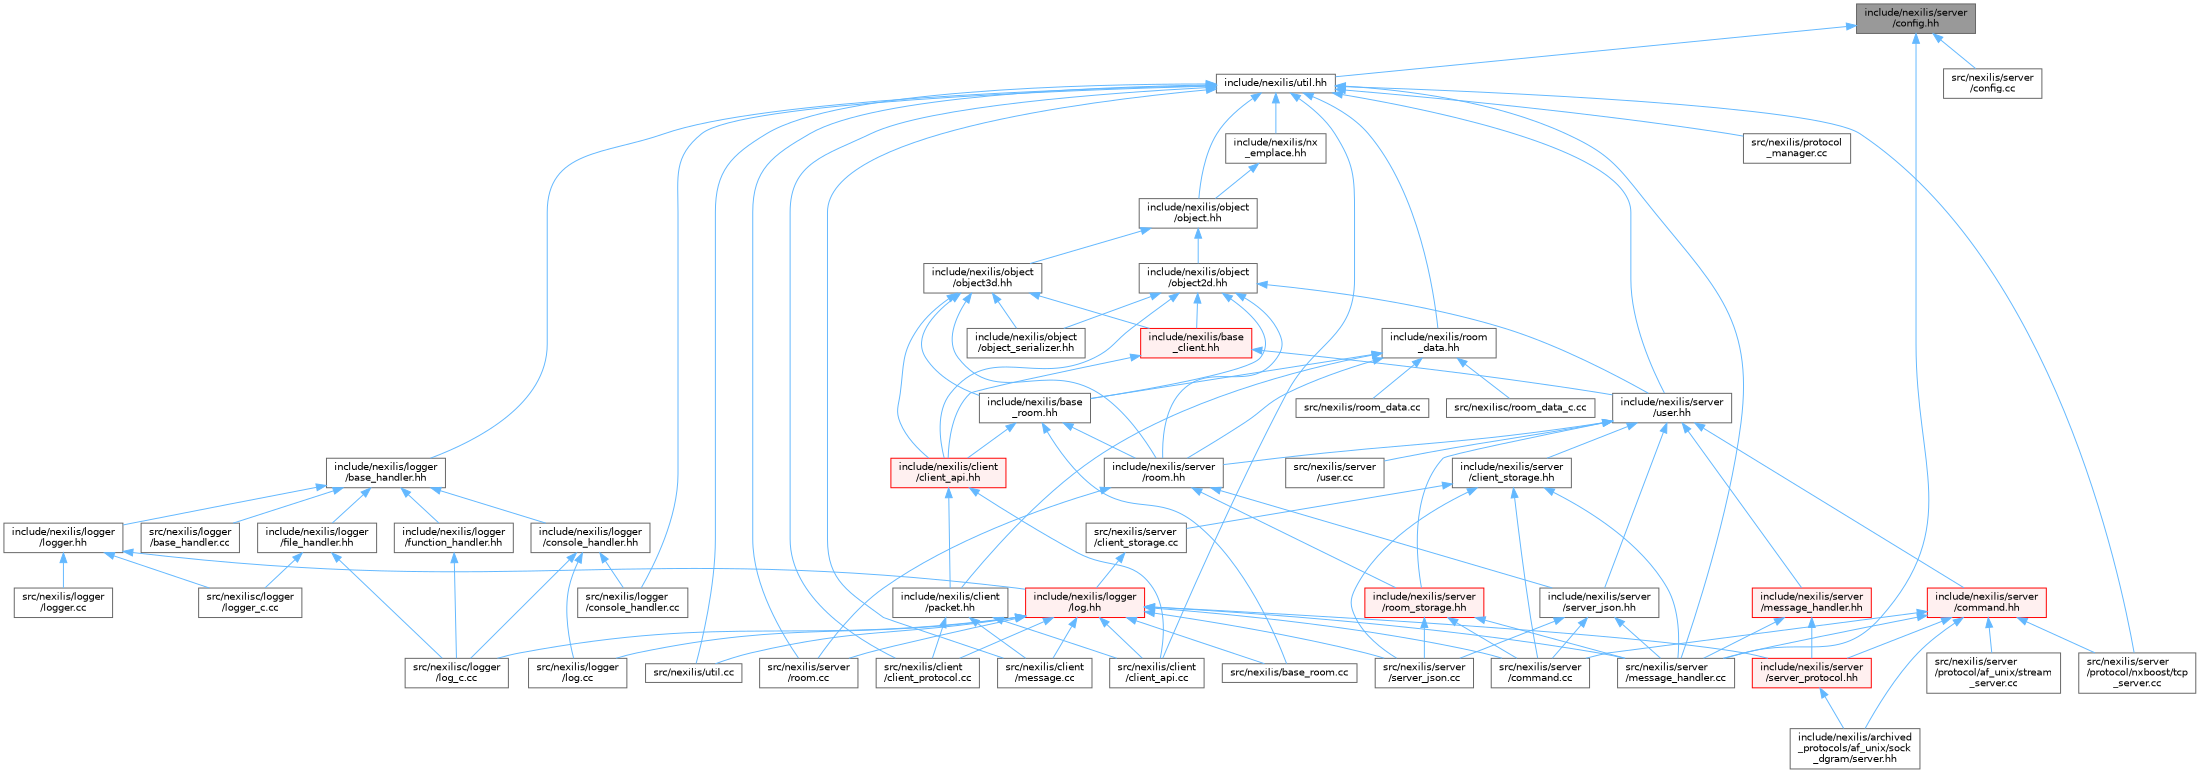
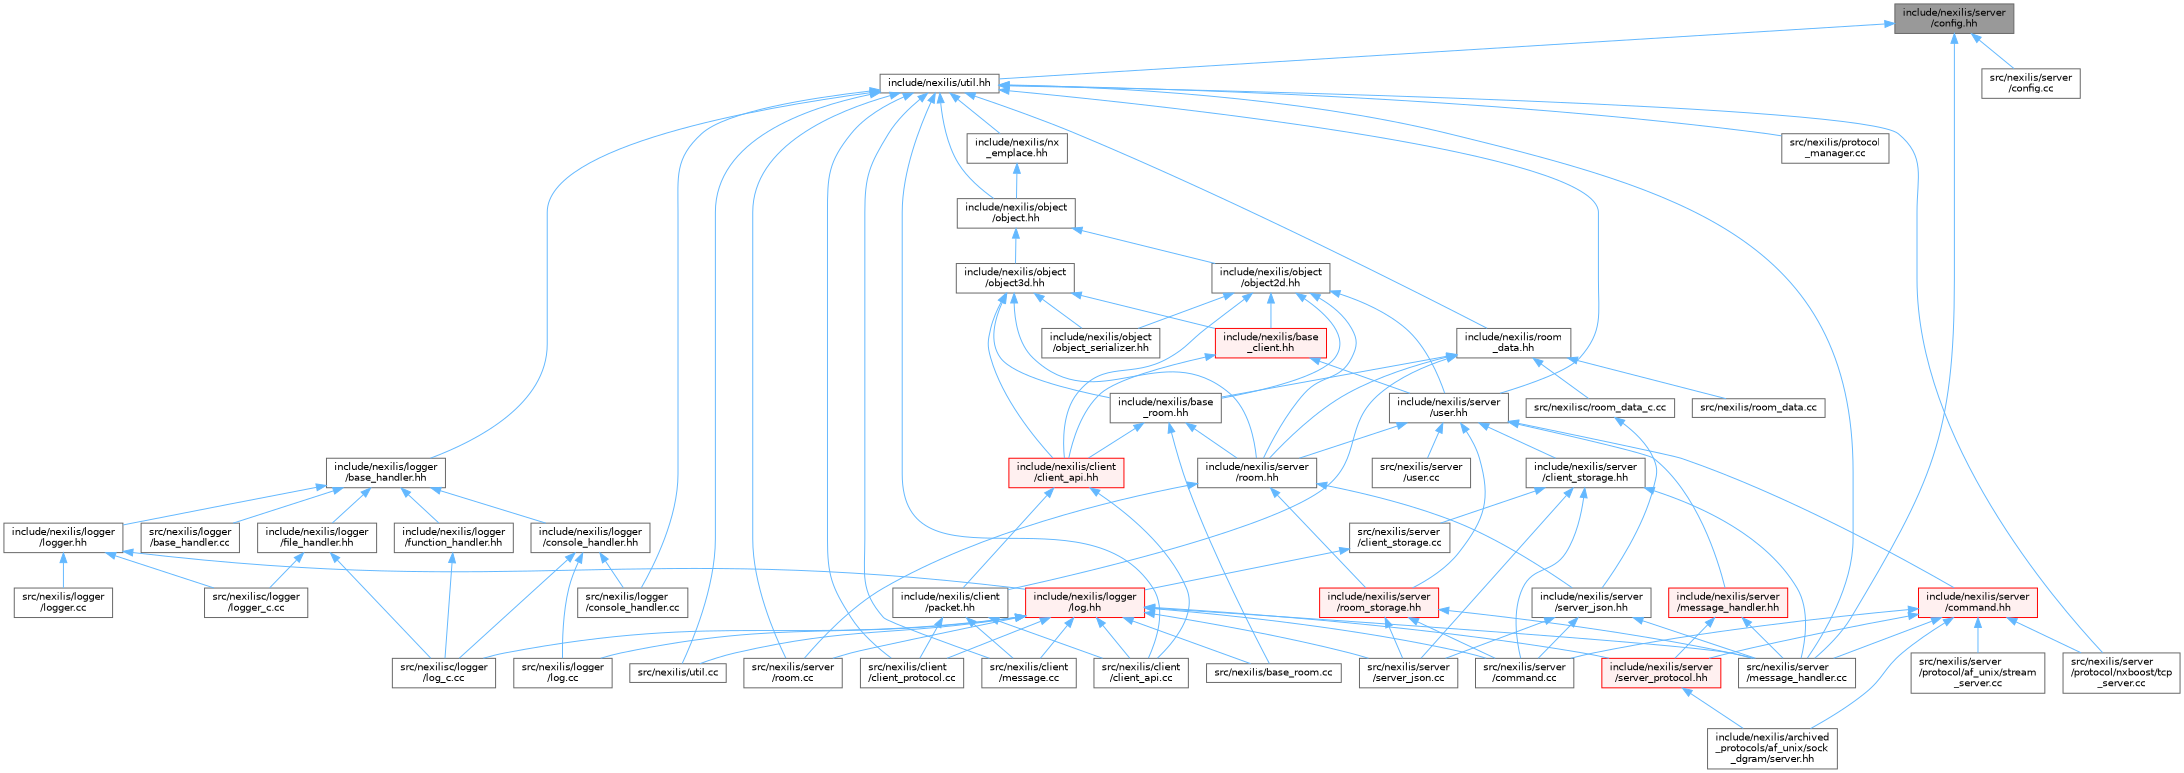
  digraph {
    node [color=grey40 fillcolor=white fontname=Helvetica fontsize=10 shape=box style=filled]
    edge [color=steelblue1 dir=back fontname=Helvetica fontsize=10 labelfontname=Helvetica labelfontsize=10 style=solid]
    n1 [color=gray40 fillcolor=grey60 fontcolor=black height=0.2 label="include/nexilis/server\l/config.hh" width=0.4]
    n2 [height=0.2 label="include/nexilis/util.hh" width=0.4]
    n3 [height=0.2 label="src/nexilis/server\l/message_handler.cc" width=0.4]
    n4 [height=0.2 label="src/nexilis/server\l/config.cc" width=0.4]
    n5 [height=0.2 label="include/nexilis/logger\l/base_handler.hh" width=0.4]
    n6 [height=0.2 label="src/nexilis/logger\l/console_handler.cc" width=0.4]
    n7 [height=0.2 label="src/nexilis/client\l/client_api.cc" width=0.4]
    n8 [height=0.2 label="src/nexilis/client\l/client_protocol.cc" width=0.4]
    n9 [height=0.2 label="src/nexilis/client\l/message.cc" width=0.4]
    n10 [height=0.2 label="src/nexilis/server\l/room.cc" width=0.4]
    n11 [height=0.2 label="src/nexilis/util.cc" width=0.4]
    n12 [height=0.2 label="include/nexilis/nx\l_emplace.hh" width=0.4]
    n13 [height=0.2 label="include/nexilis/object\l/object.hh" width=0.4]
    n14 [height=0.2 label="include/nexilis/server\l/user.hh" width=0.4]
    n15 [height=0.2 label="src/nexilis/server\l/protocol/nxboost/tcp\l_server.cc" width=0.4]
    n16 [height=0.2 label="include/nexilis/room\l_data.hh" width=0.4]
    n17 [height=0.2 label="src/nexilis/protocol\l_manager.cc" width=0.4]
    n18 [height=0.2 label="include/nexilis/logger\l/console_handler.hh" width=0.4]
    n19 [height=0.2 label="include/nexilis/logger\l/file_handler.hh" width=0.4]
    n20 [height=0.2 label="include/nexilis/logger\l/function_handler.hh" width=0.4]
    n21 [height=0.2 label="include/nexilis/logger\l/logger.hh" width=0.4]
    n22 [height=0.2 label="src/nexilis/logger\l/base_handler.cc" width=0.4]
    n23 [height=0.2 label="include/nexilis/object\l/object2d.hh" width=0.4]
    n24 [height=0.2 label="include/nexilis/object\l/object3d.hh" width=0.4]
    n25 [height=0.2 label="include/nexilis/server\l/room.hh" width=0.4]
    n26 [height=0.2 label="include/nexilis/server\l/client_storage.hh" width=0.4]
    n27 [color=red fillcolor="#FFF0F0" height=0.2 label="include/nexilis/server\l/command.hh" width=0.4]
    n28 [color=red fillcolor="#FFF0F0" height=0.2 label="include/nexilis/server\l/message_handler.hh" width=0.4]
    n29 [color=red fillcolor="#FFF0F0" height=0.2 label="include/nexilis/server\l/room_storage.hh" width=0.4]
    n30 [height=0.2 label="include/nexilis/server\l/server_json.hh" width=0.4]
    n31 [height=0.2 label="src/nexilis/server\l/user.cc" width=0.4]
    n32 [height=0.2 label="include/nexilis/base\l_room.hh" width=0.4]
    n33 [height=0.2 label="include/nexilis/client\l/packet.hh" width=0.4]
    n34 [height=0.2 label="src/nexilis/room_data.cc" width=0.4]
    n35 [height=0.2 label="src/nexilisc/room_data_c.cc" width=0.4]
    n36 [height=0.2 label="src/nexilis/logger\l/log.cc" width=0.4]
    n37 [height=0.2 label="src/nexilisc/logger\l/log_c.cc" width=0.4]
    n38 [height=0.2 label="src/nexilisc/logger\l/logger_c.cc" width=0.4]
    n39 [color=red fillcolor="#FFF0F0" height=0.2 label="include/nexilis/logger\l/log.hh" width=0.4]
    n40 [height=0.2 label="src/nexilis/logger\l/logger.cc" width=0.4]
    n41 [color=red fillcolor="#FFF0F0" height=0.2 label="include/nexilis/server\l/server_protocol.hh" width=0.4]
    n42 [height=0.2 label="src/nexilis/base_room.cc" width=0.4]
    n43 [height=0.2 label="src/nexilis/server\l/command.cc" width=0.4]
    n44 [height=0.2 label="src/nexilis/server\l/server_json.cc" width=0.4]
    n45 [height=0.2 label="include/nexilis/archived\l_protocols/af_unix/sock\l_dgram/server.hh" width=0.4]
    n46 [height=0.2 label="src/nexilis/server\l/client_storage.cc" width=0.4]
    n47 [color=red fillcolor="#FFF0F0" height=0.2 label="include/nexilis/base\l_client.hh" width=0.4]
    n48 [color=red fillcolor="#FFF0F0" height=0.2 label="include/nexilis/client\l/client_api.hh" width=0.4]
    n49 [height=0.2 label="include/nexilis/object\l/object_serializer.hh" width=0.4]
    n50 [height=0.2 label="src/nexilis/server\l/protocol/af_unix/stream\l_server.cc" width=0.4]
    n1 -> n2
    n1 -> n3
    n1 -> n4
    n2 -> n3
    n2 -> n5
    n2 -> n6
    n2 -> n7
    n2 -> n8
    n2 -> n9
    n2 -> n10
    n2 -> n11
    n2 -> n12
    n2 -> n13
    n2 -> n14
    n2 -> n15
    n2 -> n16
    n2 -> n17
    n5 -> n18
    n5 -> n19
    n5 -> n20
    n5 -> n21
    n5 -> n22
    n12 -> n13
    n13 -> n23
    n13 -> n24
    n14 -> n25
    n14 -> n26
    n14 -> n27
    n14 -> n28
    n14 -> n29
-   n14 -> n30
+   n35 -> n30
    n14 -> n31
    n16 -> n25
    n16 -> n32
    n16 -> n33
    n16 -> n34
    n16 -> n35
    n18 -> n6
    n18 -> n36
    n18 -> n37
    n19 -> n37
    n19 -> n38
    n20 -> n37
    n21 -> n38
    n21 -> n39
    n21 -> n40
    n23 -> n14
    n23 -> n25
    n23 -> n32
    n23 -> n47
    n23 -> n48
    n23 -> n49
    n24 -> n25
    n24 -> n32
    n24 -> n47
    n24 -> n48
    n24 -> n49
    n25 -> n10
    n25 -> n29
    n25 -> n30
    n26 -> n3
    n26 -> n43
    n26 -> n44
    n26 -> n46
    n27 -> n3
    n27 -> n15
    n27 -> n41
    n27 -> n43
    n27 -> n45
    n27 -> n50
    n28 -> n3
    n28 -> n41
    n29 -> n3
    n29 -> n43
    n29 -> n44
    n30 -> n3
    n30 -> n43
    n30 -> n44
    n32 -> n25
    n32 -> n42
    n32 -> n48
    n33 -> n7
    n33 -> n8
    n33 -> n9
    n39 -> n3
    n39 -> n7
    n39 -> n8
    n39 -> n9
    n39 -> n10
    n39 -> n11
    n39 -> n36
    n39 -> n37
    n39 -> n41
    n39 -> n42
    n39 -> n43
    n39 -> n44
    n41 -> n45
    n46 -> n39
    n47 -> n14
    n47 -> n48
    n48 -> n7
    n48 -> n33
  }
